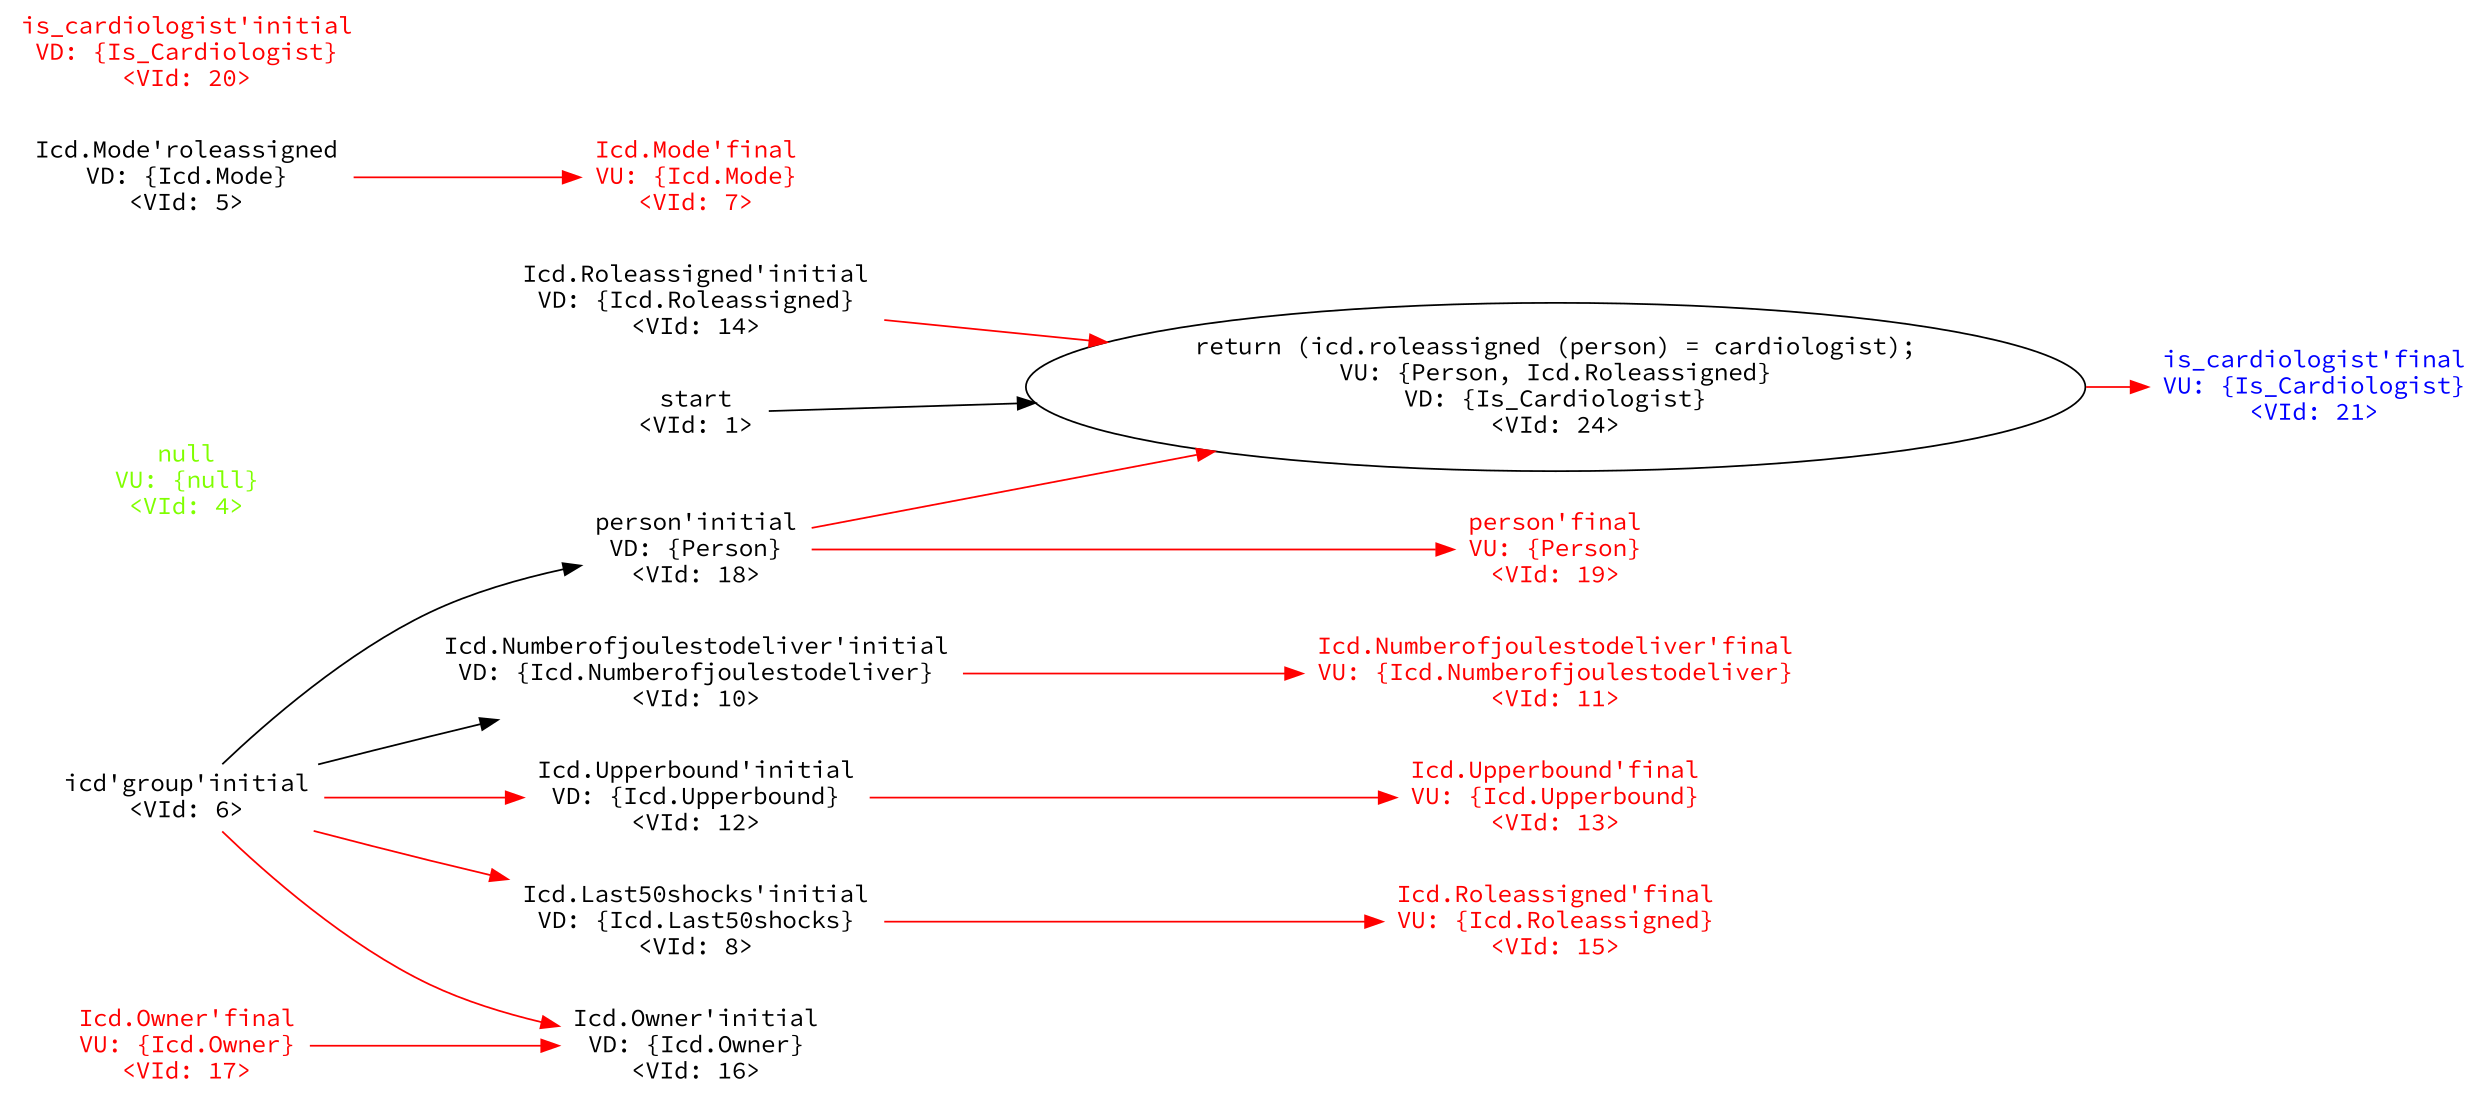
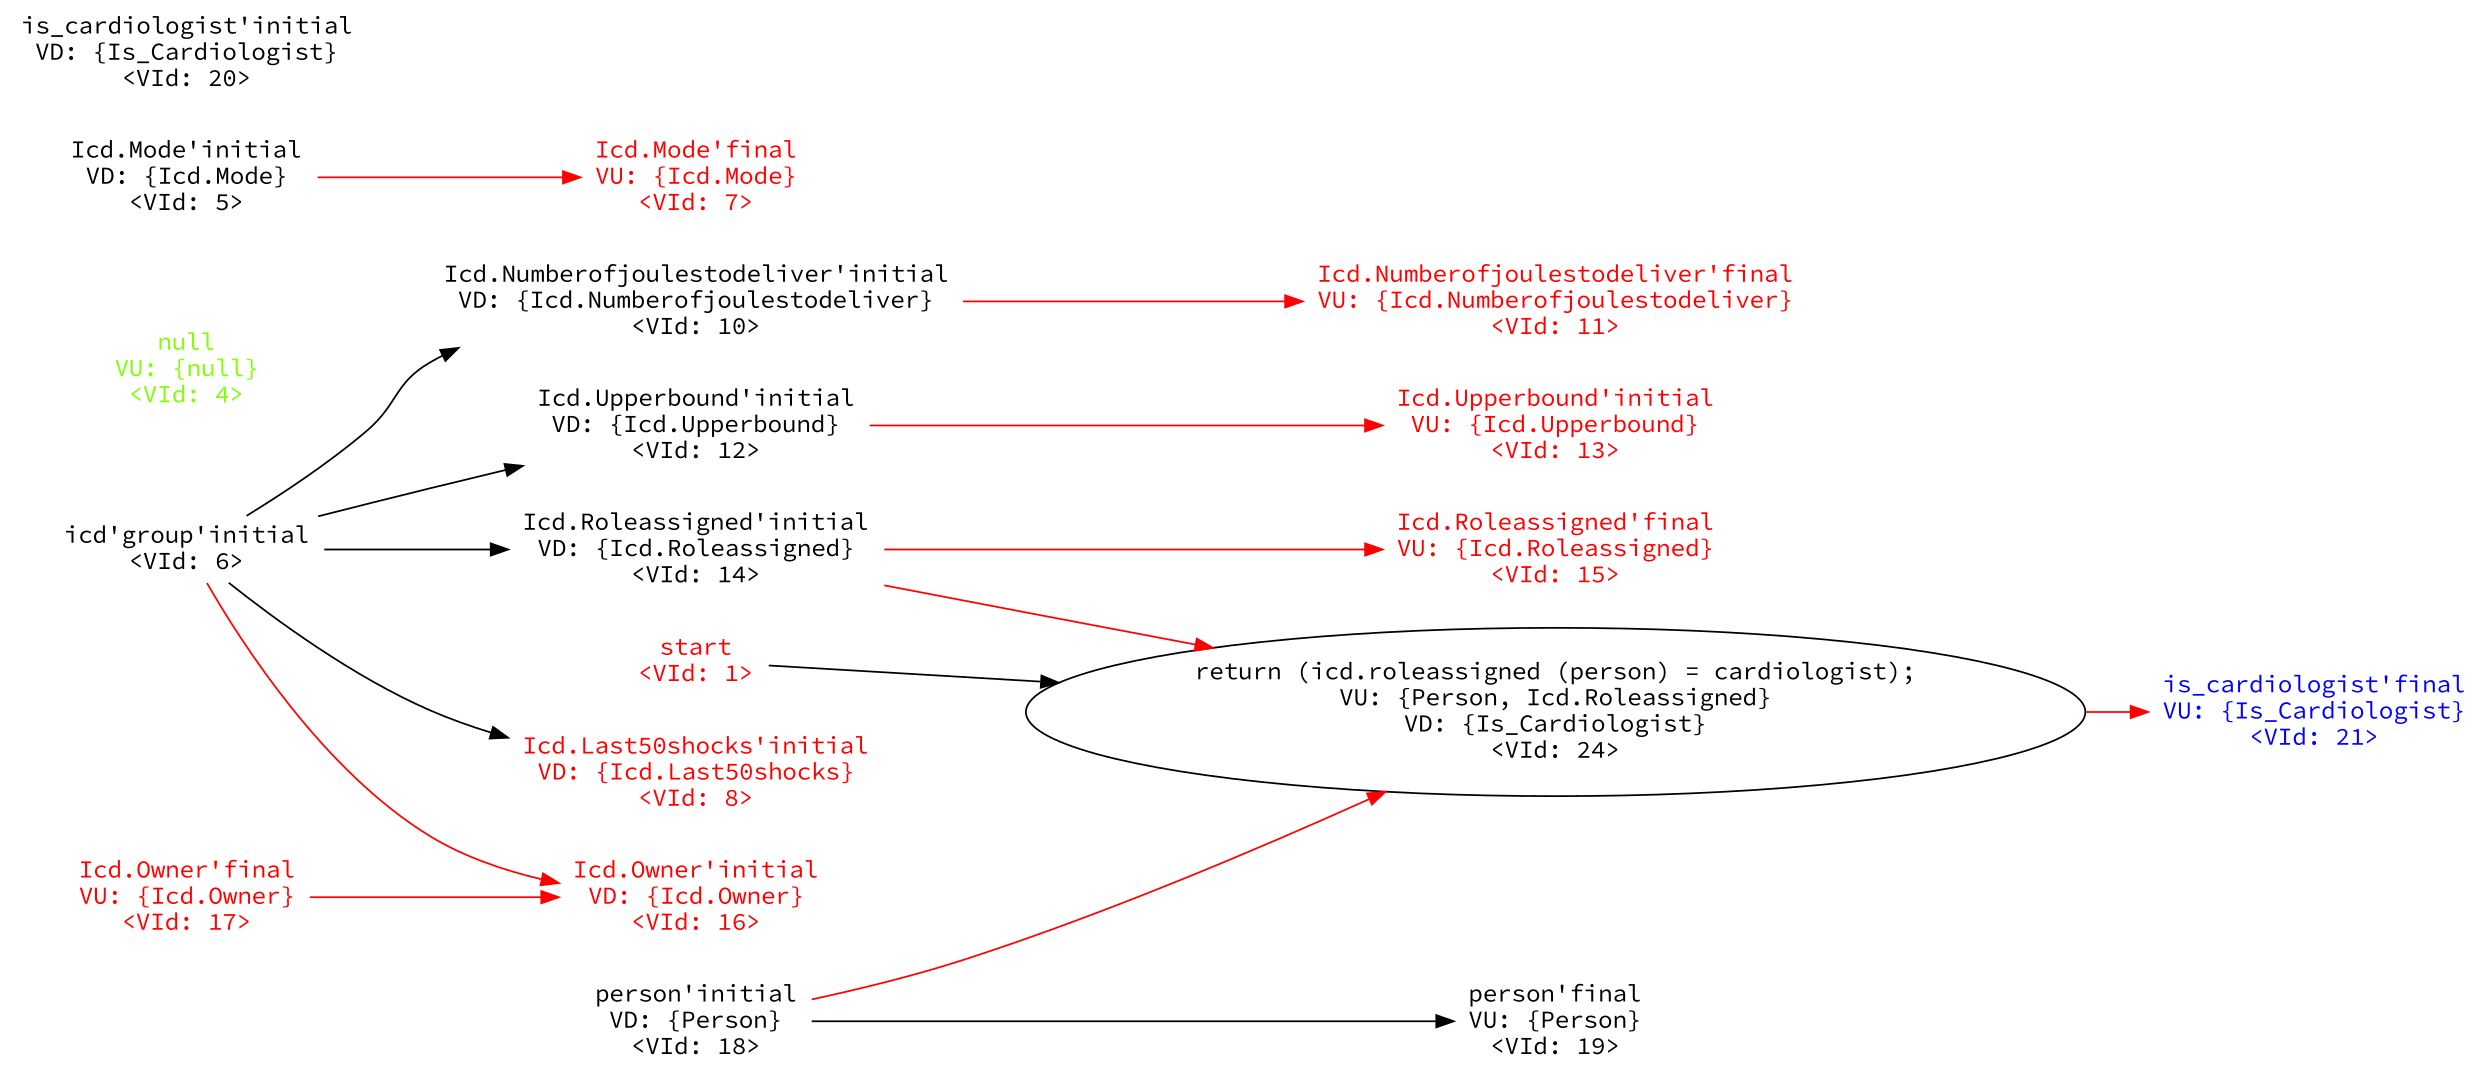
  digraph {
    fontname="Source Code Pro"
    rankdir=LR
    splines=True
    node [fontname="Source Code Pro" shape=plaintext]
    edge [arrowType=normal fontname="Source Code Pro" color=red]
-   n1 [label="start\n<VId: 1>"]
+   n1 [label="start\n<VId: 1>" fontcolor=red]
    n2 [label="return (icd.roleassigned (person) = cardiologist);\nVU: {Person, Icd.Roleassigned}\nVD: {Is_Cardiologist}\n<VId: 24>" shape=""]
    n3 [fontcolor=blue label="is_cardiologist'final\nVU: {Is_Cardiologist}\n<VId: 21>"]
    n4 [fontcolor=chartreuse label="null\nVU: {null}\n<VId: 4>"]
-   n5 [label="Icd.Mode'roleassigned\nVD: {Icd.Mode}\n<VId: 5>"]
+   n5 [label="Icd.Mode'initial\nVD: {Icd.Mode}\n<VId: 5>"]
    n6 [fontcolor=red label="Icd.Mode'final\nVU: {Icd.Mode}\n<VId: 7>"]
    n7 [label="icd'group'initial\n<VId: 6>"]
-   n8 [label="Icd.Last50shocks'initial\nVD: {Icd.Last50shocks}\n<VId: 8>"]
+   n8 [label="Icd.Last50shocks'initial\nVD: {Icd.Last50shocks}\n<VId: 8>" fontcolor=red]
    n9 [label="Icd.Numberofjoulestodeliver'initial\nVD: {Icd.Numberofjoulestodeliver}\n<VId: 10>"]
    n10 [label="Icd.Upperbound'initial\nVD: {Icd.Upperbound}\n<VId: 12>"]
    n11 [label="Icd.Roleassigned'initial\nVD: {Icd.Roleassigned}\n<VId: 14>"]
-   n12 [label="Icd.Owner'initial\nVD: {Icd.Owner}\n<VId: 16>"]
+   n12 [label="Icd.Owner'initial\nVD: {Icd.Owner}\n<VId: 16>" fontcolor=red]
    n13 [fontcolor=red label="Icd.Numberofjoulestodeliver'final\nVU: {Icd.Numberofjoulestodeliver}\n<VId: 11>"]
-   n14 [fontcolor=red label="Icd.Upperbound'final\nVU: {Icd.Upperbound}\n<VId: 13>"]
+   n14 [fontcolor=red label="Icd.Upperbound'initial\nVU: {Icd.Upperbound}\n<VId: 13>"]
    n15 [fontcolor=red label="Icd.Roleassigned'final\nVU: {Icd.Roleassigned}\n<VId: 15>"]
    n16 [fontcolor=red label="Icd.Owner'final\nVU: {Icd.Owner}\n<VId: 17>"]
    n17 [label="person'initial\nVD: {Person}\n<VId: 18>"]
-   n18 [fontcolor=red label="person'final\nVU: {Person}\n<VId: 19>"]
-   n19 [fontcolor=red label="is_cardiologist'initial\nVD: {Is_Cardiologist}\n<VId: 20>"]
+   n18 [fontcolor=black label="person'final\nVU: {Person}\n<VId: 19>"]
+   n19 [fontcolor=black label="is_cardiologist'initial\nVD: {Is_Cardiologist}\n<VId: 20>"]
    n1 -> n2 [color=""]
    n2 -> n3
    n5 -> n6
-   n7 -> n8
+   n7 -> n8 [color=""]
    n7 -> n9 [color=""]
-   n7 -> n10
-   n7 -> n17 [color=""]
+   n7 -> n10 [color=""]
+   n7 -> n11 [color=""]
    n7 -> n12
    n9 -> n13
    n10 -> n14
    n11 -> n2
-   n8 -> n15
+   n11 -> n15
    n16 -> n12
    n17 -> n2
-   n17 -> n18
+   n17 -> n18 [color=black]
  }
